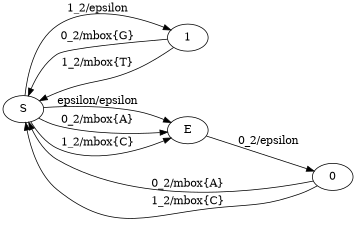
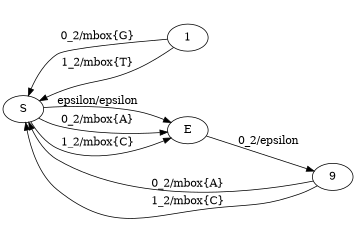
  digraph {
    rankdir=LR
    S
    1
    E
-   0
-   S -> 1 [label="1_2/\epsilon"]
+   0 [label=9]
    S -> E [label="\epsilon/\epsilon"]
    S -> E [label="0_2/\mbox{A}"]
    S -> E [label="1_2/\mbox{C}"]
    1 -> S [label="0_2/\mbox{G}"]
    1 -> S [label="1_2/\mbox{T}"]
    E -> 0 [label="0_2/\epsilon"]
    0 -> S [label="0_2/\mbox{A}"]
    0 -> S [label="1_2/\mbox{C}"]
  }
